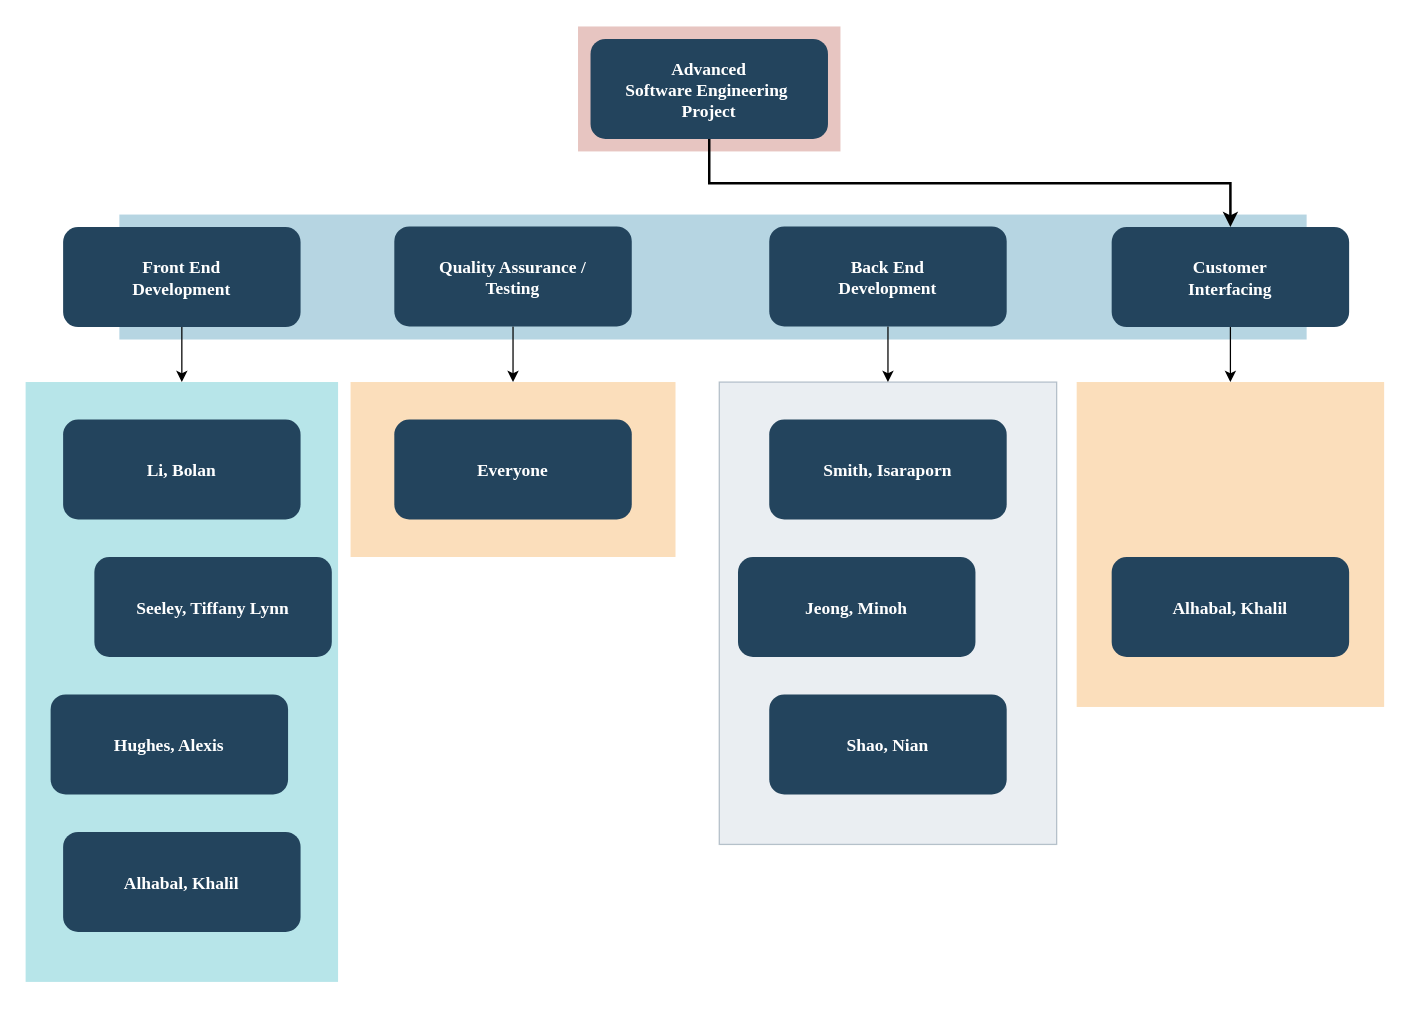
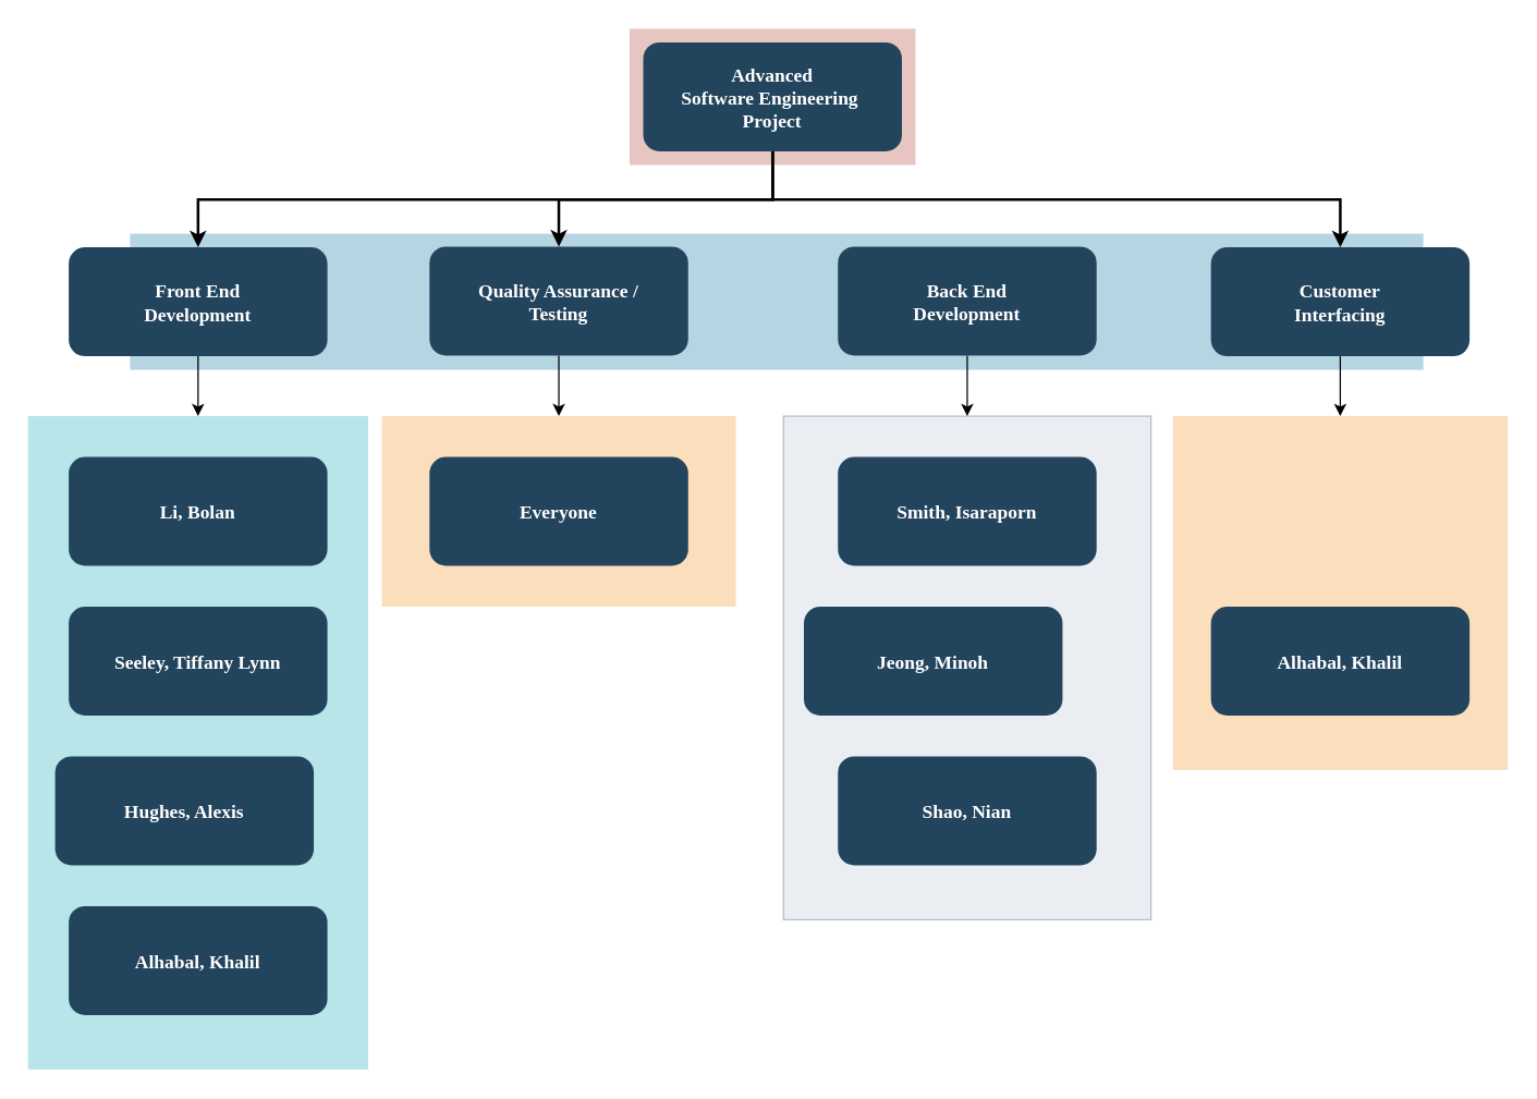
  <mxCell id="0" />
  <mxCell id="1" parent="0" />
  <mxCell id="2" value="" style="fillColor=#F2931E;strokeColor=none;opacity=30;" vertex="1" parent="1"><mxGeometry x="861" y="305" width="246" height="260" as="geometry" /></mxCell>
  <mxCell id="3" value="" style="fillColor=#AE4132;strokeColor=none;opacity=30;" parent="1" vertex="1"><mxGeometry x="462" y="20.5" width="210" height="100.0" as="geometry" /></mxCell>
  <mxCell id="4" value="" style="fillColor=#10739E;strokeColor=none;opacity=30;" parent="1" vertex="1"><mxGeometry x="95" y="171" width="950" height="100" as="geometry" /></mxCell>
  <mxCell id="5" value="" style="fillColor=#F2931E;strokeColor=none;opacity=30;" parent="1" vertex="1"><mxGeometry x="280" y="305" width="260" height="140" as="geometry" /></mxCell>
  <mxCell id="6" value="" style="fillColor=#bac8d3;strokeColor=#23445d;opacity=30;" parent="1" vertex="1"><mxGeometry x="575" y="305" width="270" height="370" as="geometry" /></mxCell>
  <mxCell id="7" value="" style="fillColor=#12AAB5;strokeColor=none;opacity=30;" parent="1" vertex="1"><mxGeometry x="20" y="305" width="250" height="480" as="geometry" /></mxCell>
  <mxCell id="8" value="Advanced &#10;Software Engineering &#10;Project" style="rounded=1;fillColor=#23445D;gradientColor=none;strokeColor=none;fontColor=#FFFFFF;fontStyle=1;fontFamily=Tahoma;fontSize=14" parent="1" vertex="1"><mxGeometry x="472" y="30.5" width="190" height="80" as="geometry" /></mxCell>
  <mxCell id="9" style="edgeStyle=orthogonalEdgeStyle;rounded=0;orthogonalLoop=1;jettySize=auto;html=1;" edge="1" parent="1" source="10" target="2"><mxGeometry relative="1" as="geometry" /></mxCell>
  <mxCell id="10" value="Customer &#10;Interfacing" style="rounded=1;fillColor=#23445D;gradientColor=none;strokeColor=none;fontColor=#FFFFFF;fontStyle=1;fontFamily=Tahoma;fontSize=14" parent="1" vertex="1"><mxGeometry x="889" y="181" width="190" height="80" as="geometry" /></mxCell>
  <mxCell id="11" value="Alhabal, Khalil" style="rounded=1;fillColor=#23445D;gradientColor=none;strokeColor=none;fontColor=#FFFFFF;fontStyle=1;fontFamily=Tahoma;fontSize=14" vertex="1" parent="1"><mxGeometry x="889" y="445" width="190" height="80" as="geometry" /></mxCell>
  <mxCell id="12" value="" style="edgeStyle=elbowEdgeStyle;elbow=vertical;strokeWidth=2;rounded=0" parent="1" source="8" target="10" edge="1"><mxGeometry x="337" y="215.5" width="100" height="100" as="geometry"><mxPoint x="52" y="160.5" as="sourcePoint" /><mxPoint x="152" y="60.5" as="targetPoint" /></mxGeometry></mxCell>
  <mxCell id="13" style="edgeStyle=orthogonalEdgeStyle;rounded=0;orthogonalLoop=1;jettySize=auto;html=1;entryX=0.5;entryY=0;entryDx=0;entryDy=0;" edge="1" parent="1" source="14" target="6"><mxGeometry relative="1" as="geometry" /></mxCell>
  <mxCell id="14" value="Back End &#10;Development" style="rounded=1;fillColor=#23445D;gradientColor=none;strokeColor=none;fontColor=#FFFFFF;fontStyle=1;fontFamily=Tahoma;fontSize=14" parent="1" vertex="1"><mxGeometry x="615" y="180.5" width="190" height="80" as="geometry" /></mxCell>
  <mxCell id="15" value="Smith, Isaraporn" style="rounded=1;fillColor=#23445D;gradientColor=none;strokeColor=none;fontColor=#FFFFFF;fontStyle=1;fontFamily=Tahoma;fontSize=14" vertex="1" parent="1"><mxGeometry x="615" y="335" width="190" height="80" as="geometry" /></mxCell>
  <mxCell id="16" value="Jeong, Minoh" style="rounded=1;fillColor=#23445D;gradientColor=none;strokeColor=none;fontColor=#FFFFFF;fontStyle=1;fontFamily=Tahoma;fontSize=14" vertex="1" parent="1"><mxGeometry x="590" y="445" width="190" height="80" as="geometry" /></mxCell>
  <mxCell id="17" value="Shao, Nian" style="rounded=1;fillColor=#23445D;gradientColor=none;strokeColor=none;fontColor=#FFFFFF;fontStyle=1;fontFamily=Tahoma;fontSize=14" vertex="1" parent="1"><mxGeometry x="615" y="555" width="190" height="80" as="geometry" /></mxCell>
  <mxCell id="18" style="edgeStyle=orthogonalEdgeStyle;rounded=0;orthogonalLoop=1;jettySize=auto;html=1;entryX=0.5;entryY=0;entryDx=0;entryDy=0;" edge="1" parent="1" source="19" target="5"><mxGeometry relative="1" as="geometry" /></mxCell>
  <mxCell id="19" value="Quality Assurance / &#10;Testing" style="rounded=1;fillColor=#23445D;gradientColor=none;strokeColor=none;fontColor=#FFFFFF;fontStyle=1;fontFamily=Tahoma;fontSize=14" parent="1" vertex="1"><mxGeometry x="315" y="180.5" width="190" height="80" as="geometry" /></mxCell>
  <mxCell id="20" value="Everyone" style="rounded=1;fillColor=#23445D;gradientColor=none;strokeColor=none;fontColor=#FFFFFF;fontStyle=1;fontFamily=Tahoma;fontSize=14" vertex="1" parent="1"><mxGeometry x="315" y="335" width="190" height="80" as="geometry" /></mxCell>
  <mxCell id="21" value="" style="edgeStyle=orthogonalEdgeStyle;rounded=0;orthogonalLoop=1;jettySize=auto;html=1;" edge="1" parent="1" source="22" target="7"><mxGeometry relative="1" as="geometry"><mxPoint x="240" y="295" as="targetPoint" /></mxGeometry></mxCell>
  <mxCell id="22" value="Front End &#10;Development" style="rounded=1;fillColor=#23445D;gradientColor=none;strokeColor=none;fontColor=#FFFFFF;fontStyle=1;fontFamily=Tahoma;fontSize=14" parent="1" vertex="1"><mxGeometry x="50" y="181" width="190" height="80" as="geometry" /></mxCell>
  <mxCell id="23" value="Li, Bolan" style="rounded=1;fillColor=#23445D;gradientColor=none;strokeColor=none;fontColor=#FFFFFF;fontStyle=1;fontFamily=Tahoma;fontSize=14" vertex="1" parent="1"><mxGeometry x="50" y="335" width="190" height="80" as="geometry" /></mxCell>
- <mxCell id="24" value="Seeley, Tiffany Lynn" style="rounded=1;fillColor=#23445D;gradientColor=none;strokeColor=none;fontColor=#FFFFFF;fontStyle=1;fontFamily=Tahoma;fontSize=14" vertex="1" parent="1"><mxGeometry x="75" y="445" width="190" height="80" as="geometry" /></mxCell>
+ <mxCell id="24" value="Seeley, Tiffany Lynn" style="rounded=1;fillColor=#23445D;gradientColor=none;strokeColor=none;fontColor=#FFFFFF;fontStyle=1;fontFamily=Tahoma;fontSize=14" vertex="1" parent="1"><mxGeometry x="50" y="445" width="190" height="80" as="geometry" /></mxCell>
  <mxCell id="25" value="Hughes, Alexis" style="rounded=1;fillColor=#23445D;gradientColor=none;strokeColor=none;fontColor=#FFFFFF;fontStyle=1;fontFamily=Tahoma;fontSize=14" vertex="1" parent="1"><mxGeometry x="40" y="555" width="190" height="80" as="geometry" /></mxCell>
  <mxCell id="26" value="Alhabal, Khalil" style="rounded=1;fillColor=#23445D;gradientColor=none;strokeColor=none;fontColor=#FFFFFF;fontStyle=1;fontFamily=Tahoma;fontSize=14" vertex="1" parent="1"><mxGeometry x="50" y="665" width="190" height="80" as="geometry" /></mxCell>
+ <mxCell id="27" value="" style="edgeStyle=elbowEdgeStyle;elbow=vertical;strokeWidth=2;rounded=0" parent="1" source="8" target="19" edge="1"><mxGeometry x="347" y="225.5" width="100" height="100" as="geometry"><mxPoint x="577" y="120.5" as="sourcePoint" /><mxPoint x="1182" y="190.5" as="targetPoint" /></mxGeometry></mxCell>
+ <mxCell id="28" value="" style="edgeStyle=elbowEdgeStyle;elbow=vertical;strokeWidth=2;rounded=0" parent="1" source="8" target="22" edge="1"><mxGeometry x="-23" y="135.5" width="100" height="100" as="geometry"><mxPoint x="-308" y="80.5" as="sourcePoint" /><mxPoint x="-208" y="-19.5" as="targetPoint" /></mxGeometry></mxCell>
